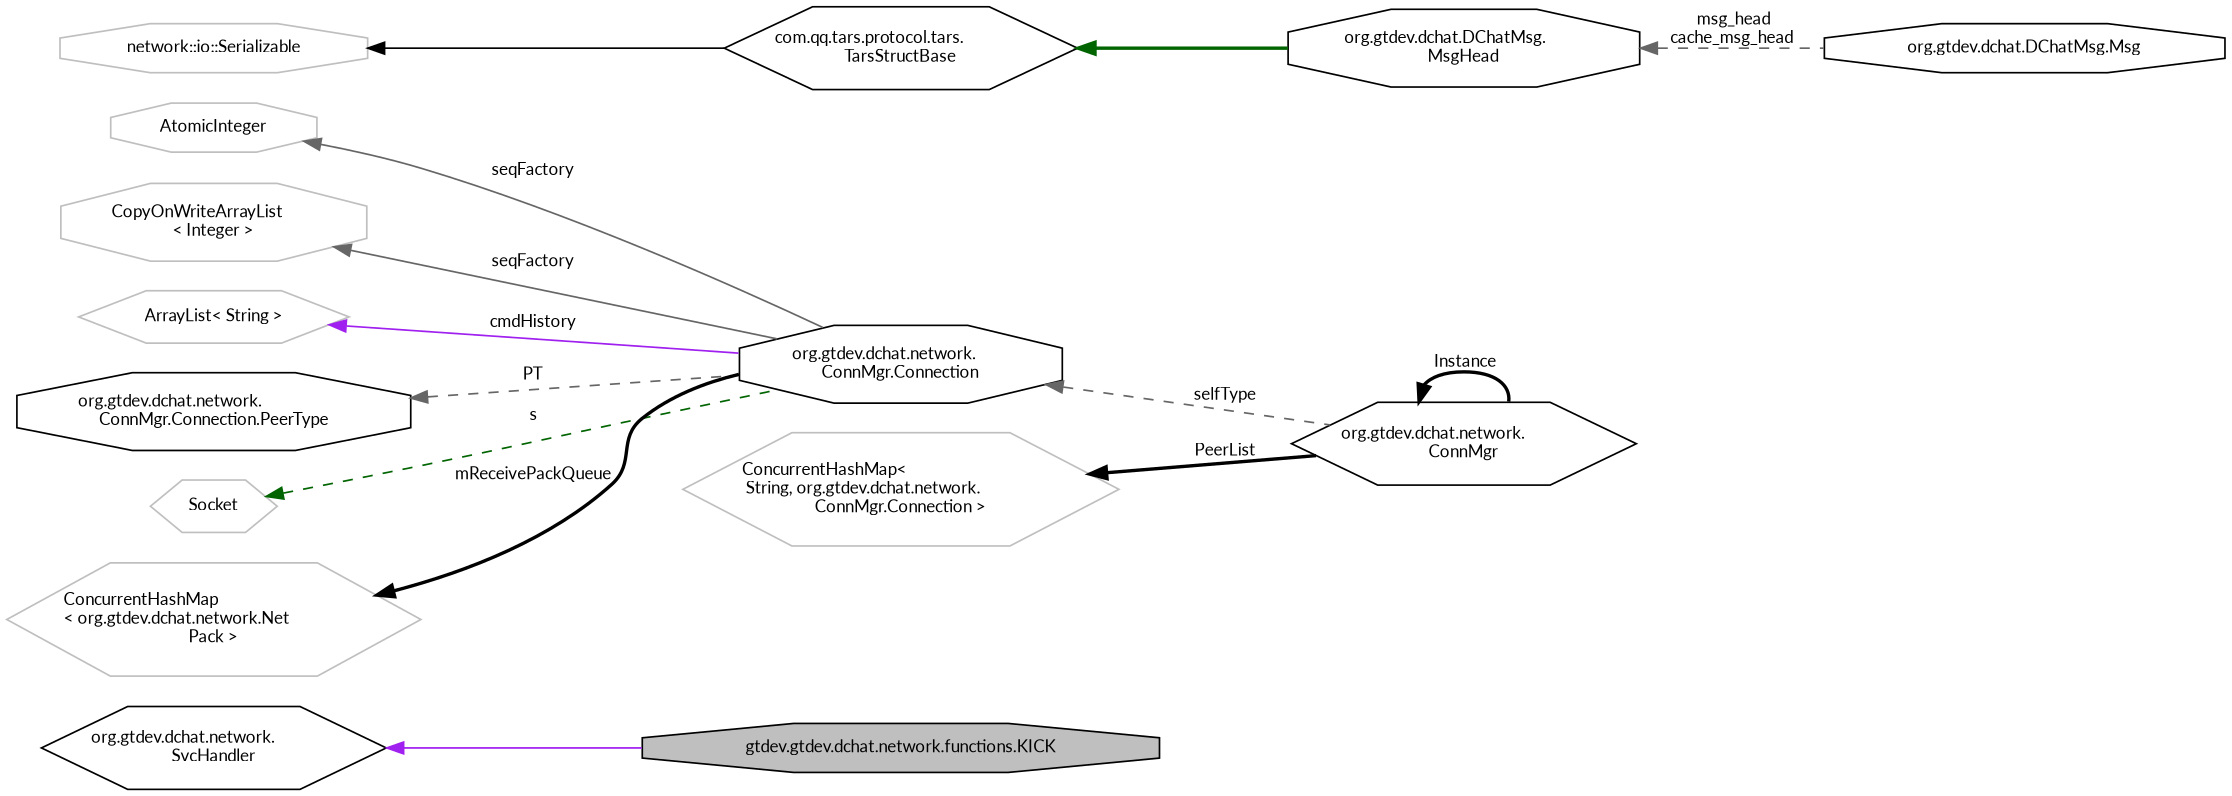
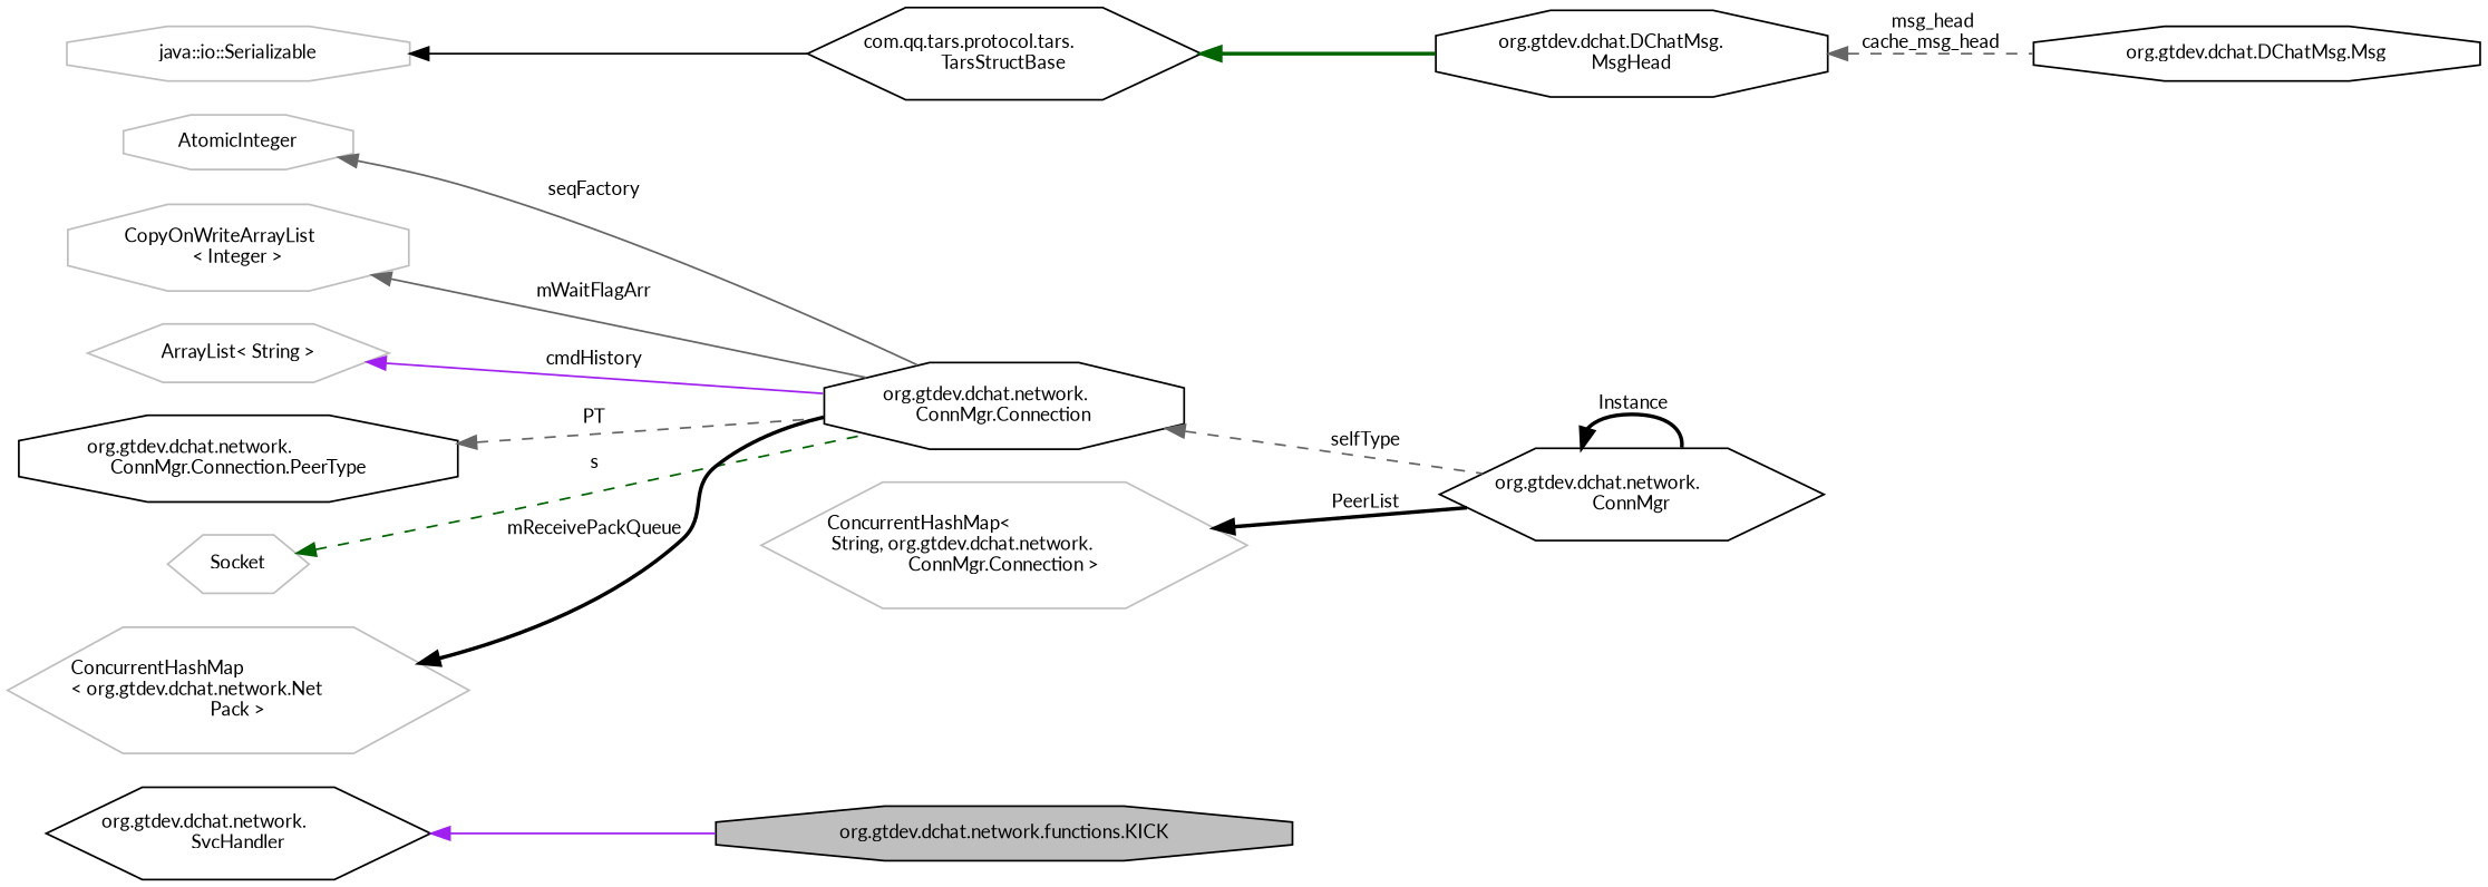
  digraph {
    fontname=Lato
    rankdir=LR
    node [color=black fillcolor=white fontname=Lato fontsize=10 shape=octagon style=filled]
    edge [color=gray40 dir=back fontname=Lato fontsize=10 labelfontname=Helvetica labelfontsize=10 style=solid]
-   n1 [fillcolor=grey75 fontcolor=black height=0.2 label="gtdev.gtdev.dchat.network.functions.KICK" width=0.4]
+   n1 [fillcolor=grey75 fontcolor=black height=0.2 label="org.gtdev.dchat.network.functions.KICK" width=0.4]
    n2 [height=0.2 label="org.gtdev.dchat.network.\lSvcHandler" shape=hexagon width=0.4]
    n3 [height=0.2 label="org.gtdev.dchat.network.\lConnMgr" shape=hexagon width=0.4]
    n4 [height=0.2 label="org.gtdev.dchat.network.\lConnMgr.Connection" width=0.4]
    n5 [color=grey75 height=0.2 label=AtomicInteger width=0.4]
    n6 [color=grey75 height=0.2 label="CopyOnWriteArrayList\l\< Integer \>" width=0.4]
    n7 [color=grey75 height=0.2 label="ArrayList\< String \>" shape=hexagon width=0.4]
    n8 [height=0.2 label="org.gtdev.dchat.network.\lConnMgr.Connection.PeerType" width=0.4]
    n9 [color=grey75 height=0.2 label=Socket shape=hexagon width=0.4]
    n10 [color=grey75 height=0.2 label="ConcurrentHashMap\l\< org.gtdev.dchat.network.Net\lPack \>" shape=hexagon width=0.4]
    n11 [color=grey75 height=0.2 label="ConcurrentHashMap\<\l String, org.gtdev.dchat.network.\lConnMgr.Connection \>" shape=hexagon width=0.4]
    n12 [height=0.2 label="org.gtdev.dchat.DChatMsg.Msg" width=0.4]
    n13 [height=0.2 label="org.gtdev.dchat.DChatMsg.\lMsgHead" width=0.4]
    n14 [height=0.2 label="com.qq.tars.protocol.tars.\lTarsStructBase" shape=hexagon width=0.4]
-   n15 [color=grey75 height=0.2 label="network::io::Serializable" width=0.4]
+   n15 [color=grey75 height=0.2 label="java::io::Serializable" width=0.4]
    n2 -> n1 [color=purple]
    n3 -> n3 [color=black label=" Instance" style=bold]
    n4 -> n3 [label=" selfType" style=dashed]
    n5 -> n4 [label=" seqFactory"]
-   n6 -> n4 [label=" seqFactory"]
+   n6 -> n4 [label=" mWaitFlagArr"]
    n7 -> n4 [color=purple label=" cmdHistory"]
    n8 -> n4 [label=" PT" style=dashed]
    n9 -> n4 [color=darkgreen label=" s" style=dashed]
    n10 -> n4 [color=black label=" mReceivePackQueue" style=bold]
    n11 -> n3 [color=black label=" PeerList" style=bold]
    n13 -> n12 [label=" msg_head\ncache_msg_head" style=dashed]
    n14 -> n13 [color=darkgreen style=bold]
    n15 -> n14 [color=black]
  }
